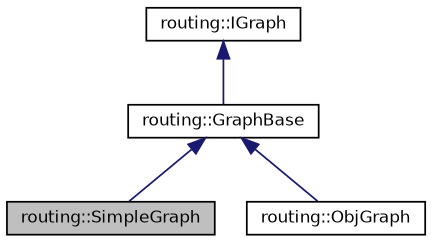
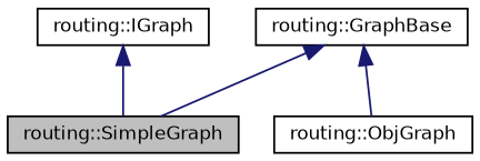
  digraph {
    node [color=black fillcolor=white fontname=Helvetica fontsize=10 shape=record style=filled]
    edge [color=midnightblue dir=back fontname=Helvetica fontsize=10 labelfontname=Helvetica labelfontsize=10 style=solid]
    n1 [fillcolor=grey75 fontcolor=black height=0.2 label="routing::SimpleGraph" width=0.4]
    n2 [height=0.2 label="routing::ObjGraph" width=0.4]
    n3 [height=0.2 label="routing::GraphBase" width=0.4]
    n4 [height=0.2 label="routing::IGraph" width=0.4]
    n3 -> n1
    n3 -> n2
-   n4 -> n3
+   n4 -> n1
  }
